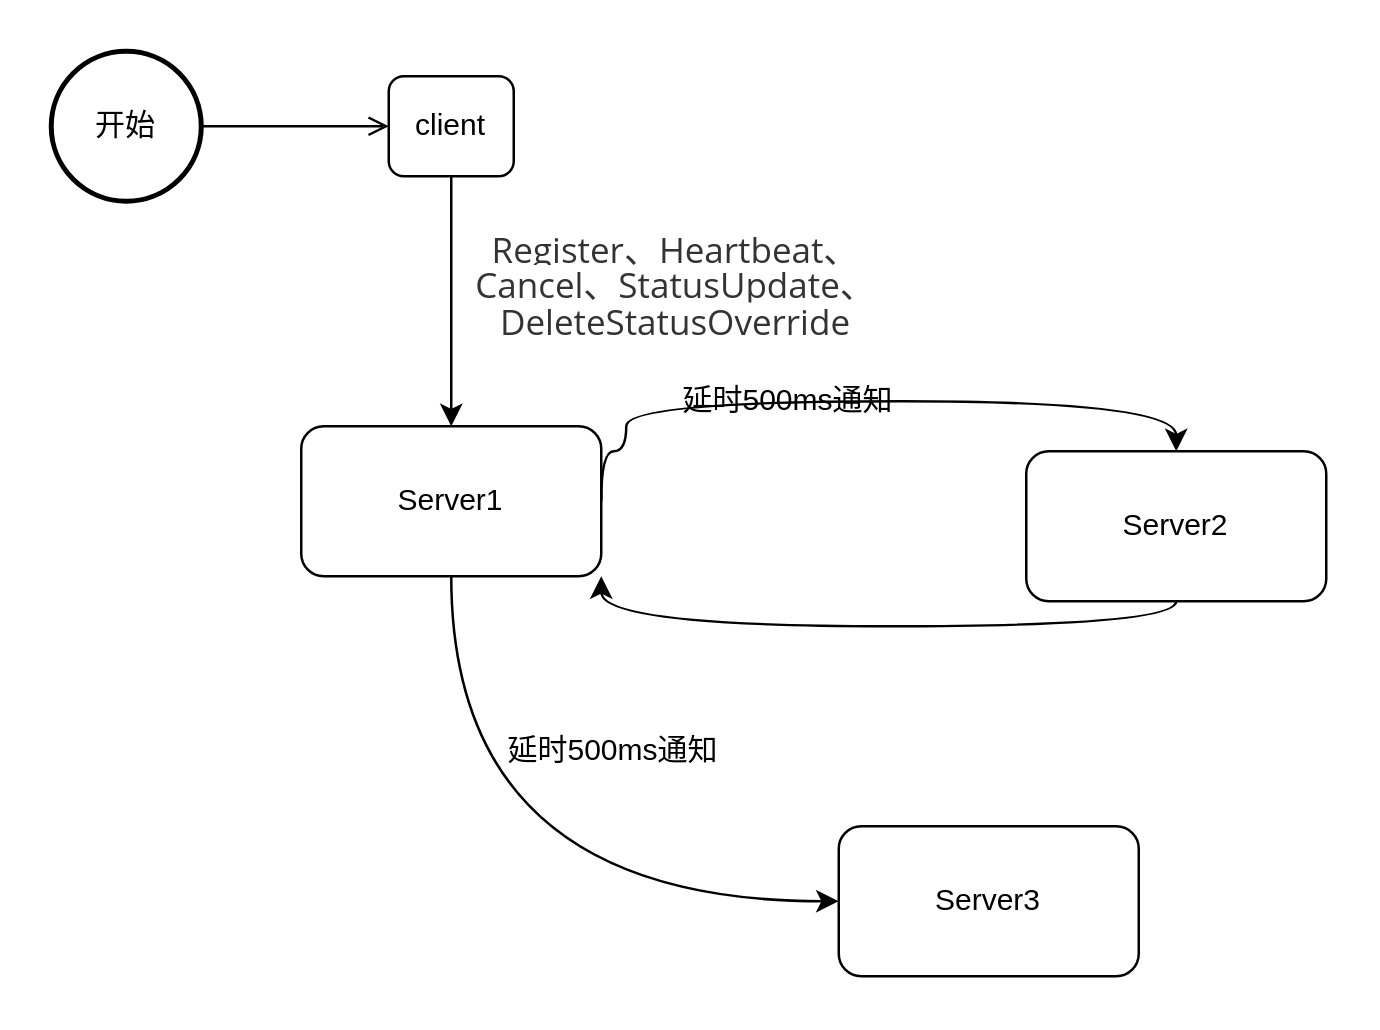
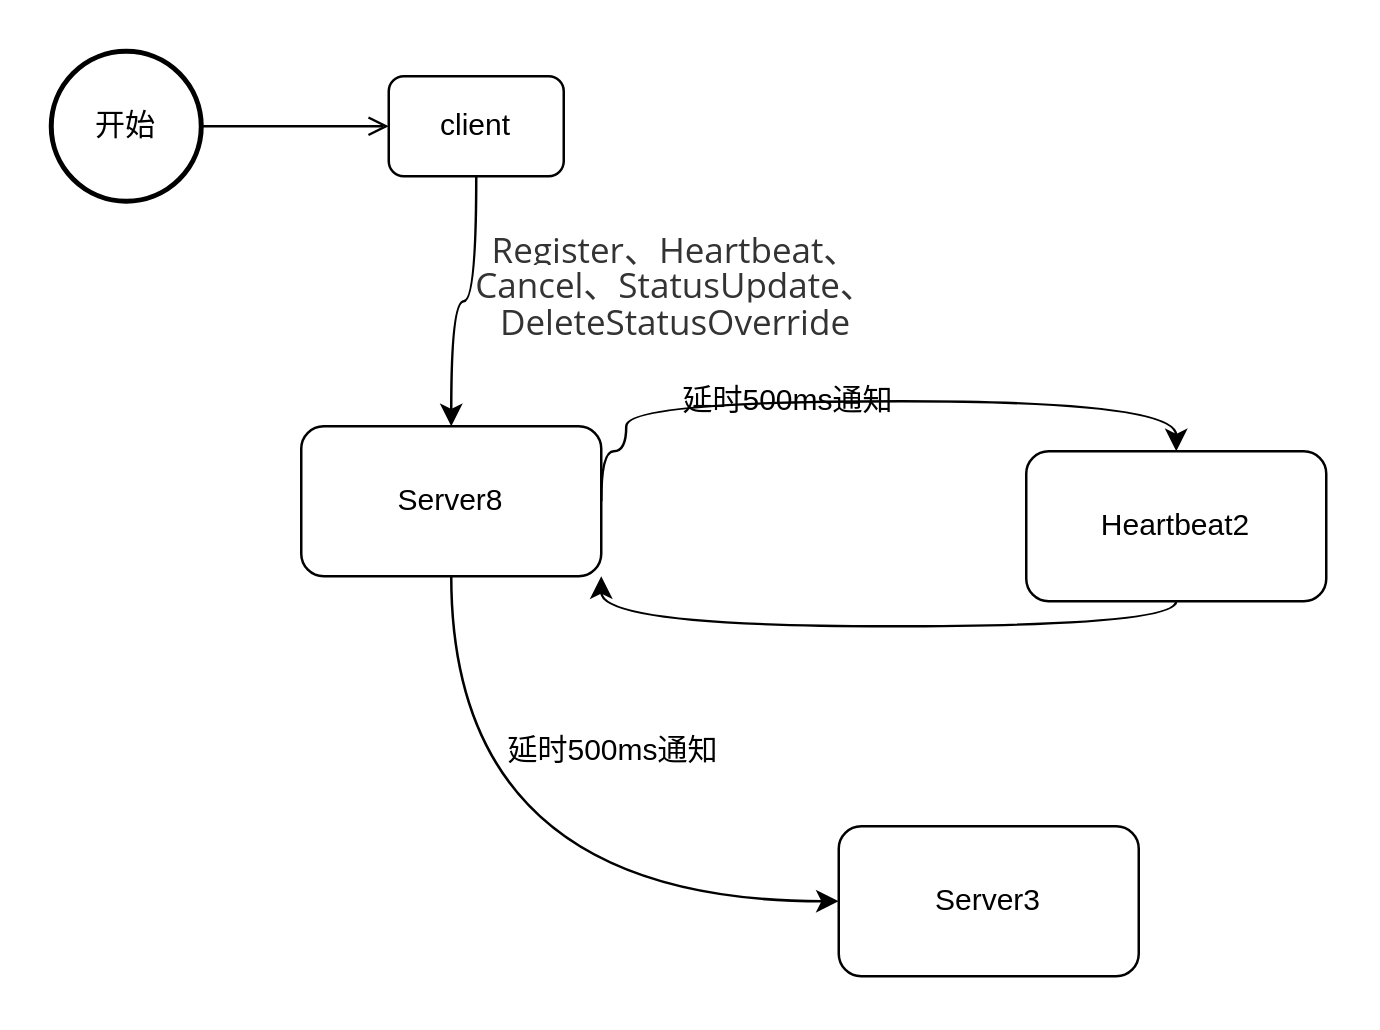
  <mxCell id="0" />
  <mxCell id="1" parent="0" />
  <mxCell id="2" style="edgeStyle=orthogonalEdgeStyle;rounded=0;orthogonalLoop=1;jettySize=auto;html=1;exitX=1;exitY=0.5;exitDx=0;exitDy=0;curved=1;" edge="1" parent="1" source="4" target="7"><mxGeometry relative="1" as="geometry"><Array as="points"><mxPoint x="240" y="180" /><mxPoint x="250" y="180" /><mxPoint x="250" y="160" /><mxPoint x="470" y="160" /></Array></mxGeometry></mxCell>
  <mxCell id="3" style="edgeStyle=orthogonalEdgeStyle;curved=1;rounded=0;orthogonalLoop=1;jettySize=auto;html=1;exitX=0.5;exitY=1;exitDx=0;exitDy=0;entryX=0;entryY=0.5;entryDx=0;entryDy=0;" edge="1" parent="1" source="4" target="5"><mxGeometry relative="1" as="geometry" /></mxCell>
- <mxCell id="4" value="Server1" style="rounded=1;whiteSpace=wrap;html=1;" vertex="1" parent="1"><mxGeometry x="120" y="170" width="120" height="60" as="geometry" /></mxCell>
+ <mxCell id="4" value="Server8" style="rounded=1;whiteSpace=wrap;html=1;" vertex="1" parent="1"><mxGeometry x="120" y="170" width="120" height="60" as="geometry" /></mxCell>
  <mxCell id="5" value="Server3" style="rounded=1;whiteSpace=wrap;html=1;" vertex="1" parent="1"><mxGeometry x="335" y="330" width="120" height="60" as="geometry" /></mxCell>
  <mxCell id="6" style="edgeStyle=orthogonalEdgeStyle;curved=1;rounded=0;orthogonalLoop=1;jettySize=auto;html=1;entryX=1;entryY=1;entryDx=0;entryDy=0;" edge="1" parent="1" source="7" target="4"><mxGeometry relative="1" as="geometry"><Array as="points"><mxPoint x="470" y="250" /><mxPoint x="240" y="250" /></Array></mxGeometry></mxCell>
- <mxCell id="7" value="Server2" style="rounded=1;whiteSpace=wrap;html=1;" vertex="1" parent="1"><mxGeometry x="410" y="180" width="120" height="60" as="geometry" /></mxCell>
+ <mxCell id="7" value="Heartbeat2" style="rounded=1;whiteSpace=wrap;html=1;" vertex="1" parent="1"><mxGeometry x="410" y="180" width="120" height="60" as="geometry" /></mxCell>
  <mxCell id="8" style="edgeStyle=orthogonalEdgeStyle;rounded=0;orthogonalLoop=1;jettySize=auto;html=1;exitX=0.5;exitY=1;exitDx=0;exitDy=0;curved=1;" edge="1" parent="1" source="9" target="4"><mxGeometry relative="1" as="geometry" /></mxCell>
- <mxCell id="9" value="client" style="rounded=1;whiteSpace=wrap;html=1;" vertex="1" parent="1"><mxGeometry x="155" y="30" width="50" height="40" as="geometry" /></mxCell>
+ <mxCell id="9" value="client" style="rounded=1;whiteSpace=wrap;html=1;" vertex="1" parent="1"><mxGeometry x="155" y="30" width="70" height="40" as="geometry" /></mxCell>
  <mxCell id="10" style="edgeStyle=orthogonalEdgeStyle;rounded=0;orthogonalLoop=1;jettySize=auto;html=1;exitX=1;exitY=0.5;exitDx=0;exitDy=0;exitPerimeter=0;entryX=0;entryY=0.5;entryDx=0;entryDy=0;curved=1;endArrow=open;" edge="1" parent="1" source="11" target="9"><mxGeometry relative="1" as="geometry" /></mxCell>
  <mxCell id="11" value="开始" style="strokeWidth=2;html=1;shape=mxgraph.flowchart.start_1;whiteSpace=wrap;" vertex="1" parent="1"><mxGeometry x="20" y="20" width="60" height="60" as="geometry" /></mxCell>
  <mxCell id="12" value="&lt;span style=&quot;color: rgb(51 , 51 , 51) ; font-family: &amp;#34;open sans&amp;#34; , &amp;#34;clear sans&amp;#34; , &amp;#34;helvetica neue&amp;#34; , &amp;#34;helvetica&amp;#34; , &amp;#34;arial&amp;#34; , sans-serif ; background-color: rgb(255 , 255 , 255) ; line-height: 60%&quot;&gt;&lt;font style=&quot;font-size: 14px&quot;&gt;Register、Heartbeat、Cancel、StatusUpdate、DeleteStatusOverride&lt;/font&gt;&lt;/span&gt;" style="text;html=1;strokeColor=none;fillColor=none;align=center;verticalAlign=middle;whiteSpace=wrap;rounded=0;" vertex="1" parent="1"><mxGeometry x="170" y="90" width="200" height="50" as="geometry" /></mxCell>
  <mxCell id="13" value="延时500ms通知" style="text;html=1;strokeColor=none;fillColor=none;align=center;verticalAlign=middle;whiteSpace=wrap;rounded=0;" vertex="1" parent="1"><mxGeometry x="270" y="150" width="90" height="20" as="geometry" /></mxCell>
  <mxCell id="14" value="延时500ms通知" style="text;html=1;strokeColor=none;fillColor=none;align=center;verticalAlign=middle;whiteSpace=wrap;rounded=0;" vertex="1" parent="1"><mxGeometry x="200" y="290" width="90" height="20" as="geometry" /></mxCell>
